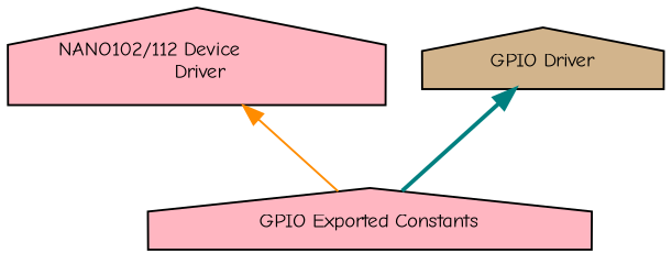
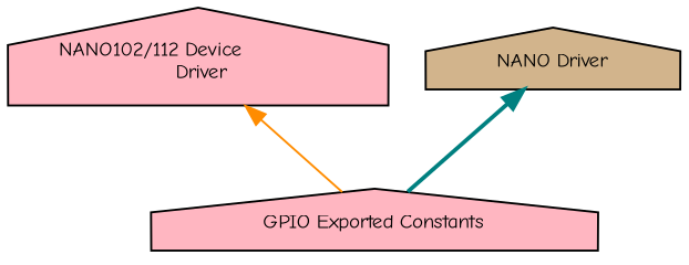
  digraph {
    fontname="Comic Neue"
    rankdir=TB
    node [color=black fillcolor=lightpink fontname="Comic Neue" fontsize=10 shape=house style=filled]
    edge [dir=back fontname="Comic Neue" fontsize=10 labelfontname=Helvetica labelfontsize=10 shape=plaintext]
    n1 [height=0.2 label="NANO102/112 Device\l Driver" width=0.4]
    n2 [height=0.2 label="GPIO Exported Constants" width=0.4]
-   n3 [fillcolor=tan fontcolor=black height=0.2 label="GPIO Driver" width=0.4]
+   n3 [fillcolor=tan fontcolor=black height=0.2 label="NANO Driver" width=0.4]
    n1 -> n2 [color=darkorange style=solid]
    n3 -> n2 [color=teal style=bold]
  }
